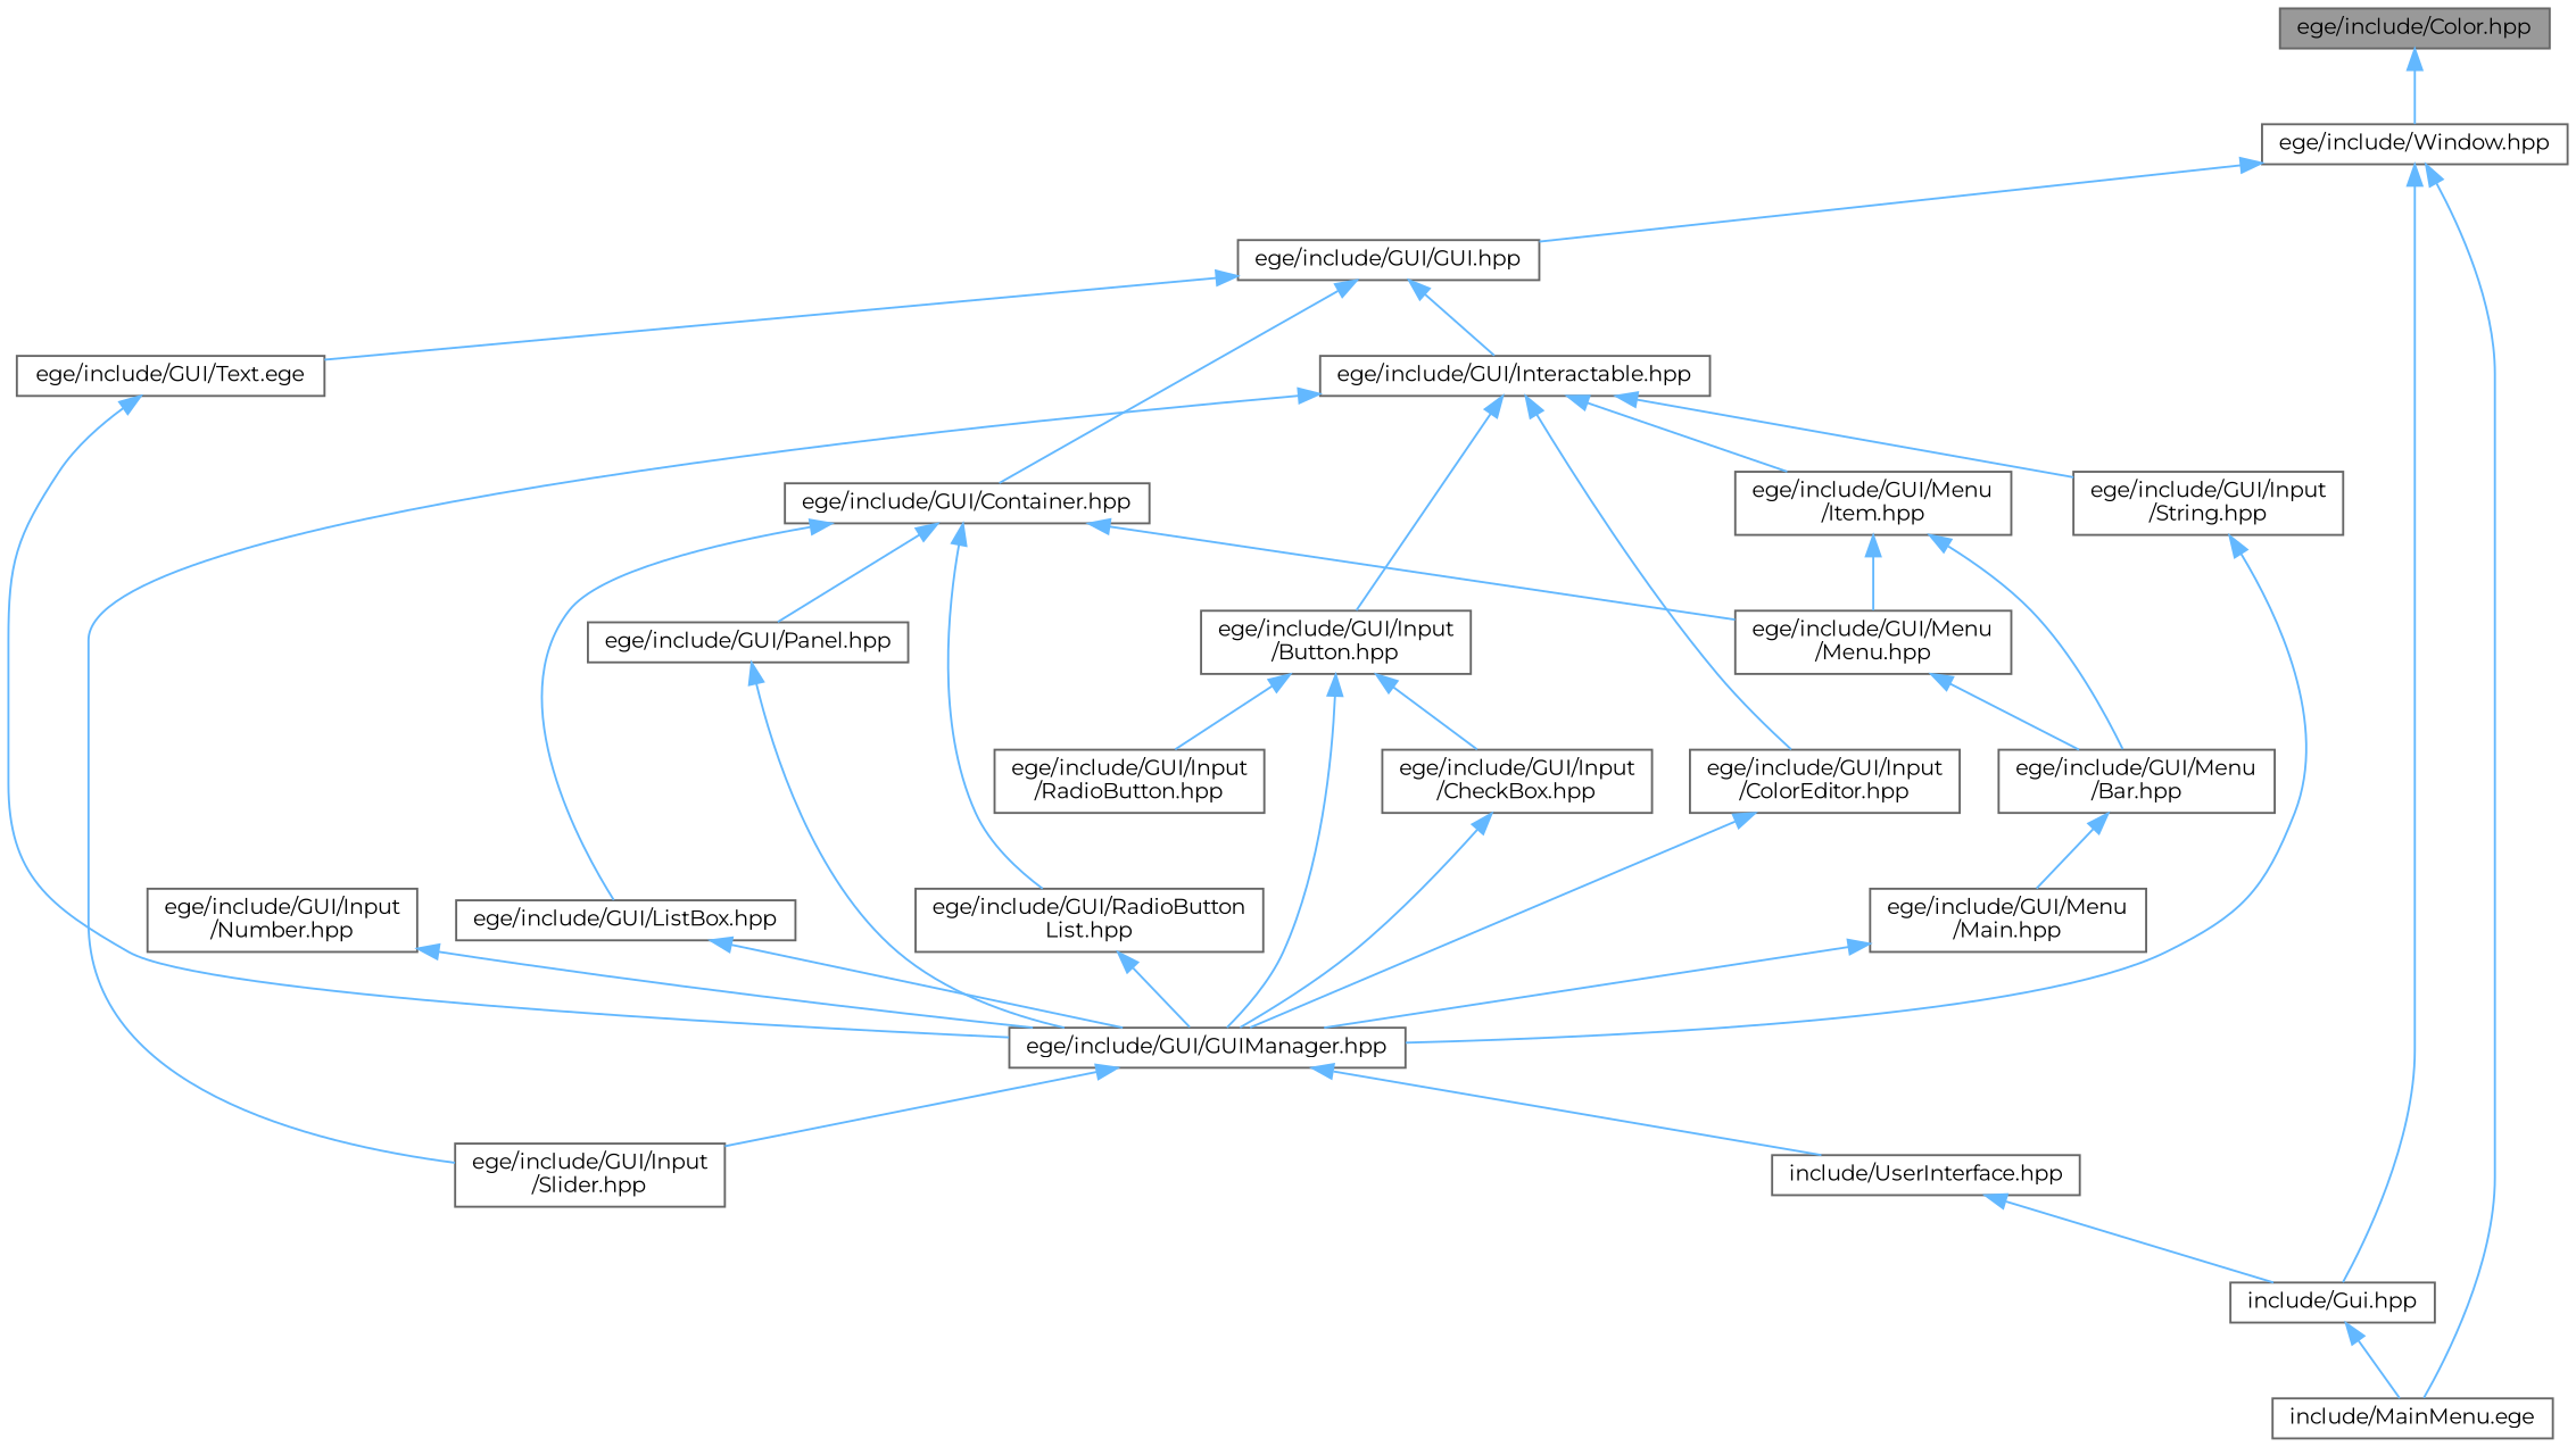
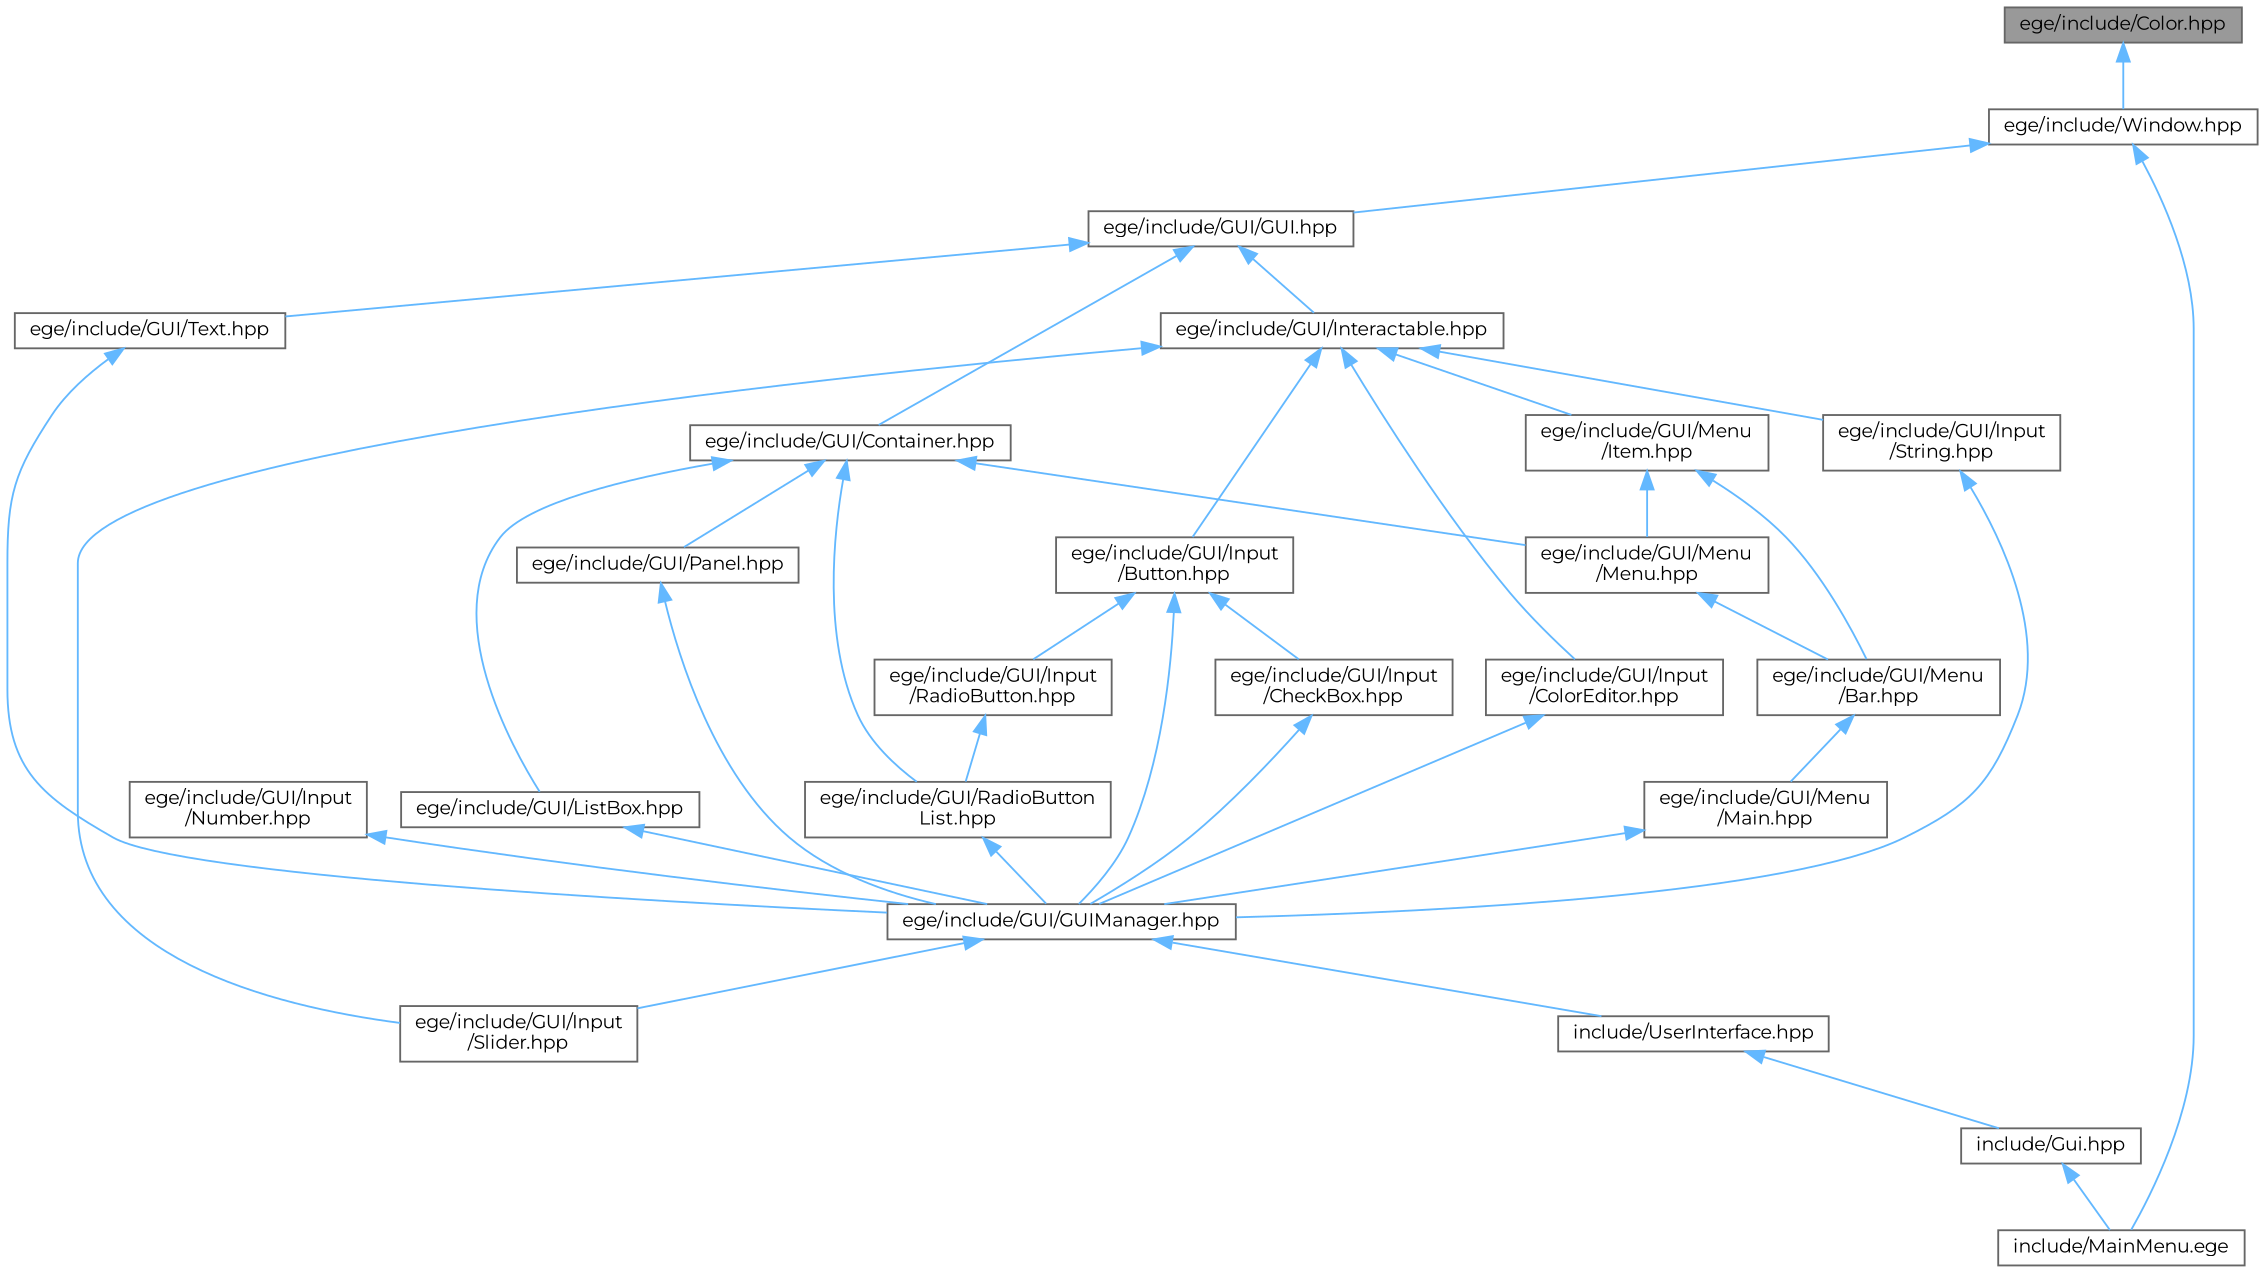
  digraph {
    fontname=Montserrat
    node [color=grey40 fillcolor=white fontname=Montserrat fontsize=10 shape=box style=filled]
    edge [color=steelblue1 dir=back fontname=Montserrat fontsize=10 labelfontname=Helvetica labelfontsize=10 style=solid]
    n1 [color=gray40 fillcolor=grey60 fontcolor=black height=0.2 label="ege/include/Color.hpp" width=0.4]
    n2 [height=0.2 label="ege/include/Window.hpp" width=0.4]
    n3 [height=0.2 label="ege/include/GUI/GUI.hpp" width=0.4]
    n4 [height=0.2 label="include/Gui.hpp" width=0.4]
    n5 [height=0.2 label="include/MainMenu.ege" width=0.4]
    n6 [height=0.2 label="ege/include/GUI/Container.hpp" width=0.4]
    n7 [height=0.2 label="ege/include/GUI/Interactable.hpp" width=0.4]
-   n8 [height=0.2 label="ege/include/GUI/Text.ege" width=0.4]
+   n8 [height=0.2 label="ege/include/GUI/Text.hpp" width=0.4]
    n9 [height=0.2 label="ege/include/GUI/ListBox.hpp" width=0.4]
    n10 [height=0.2 label="ege/include/GUI/Menu\l/Menu.hpp" width=0.4]
    n11 [height=0.2 label="ege/include/GUI/Panel.hpp" width=0.4]
    n12 [height=0.2 label="ege/include/GUI/RadioButton\lList.hpp" width=0.4]
    n13 [height=0.2 label="ege/include/GUI/Input\l/Button.hpp" width=0.4]
    n14 [height=0.2 label="ege/include/GUI/Input\l/ColorEditor.hpp" width=0.4]
    n15 [height=0.2 label="ege/include/GUI/Input\l/Slider.hpp" width=0.4]
    n16 [height=0.2 label="ege/include/GUI/Input\l/String.hpp" width=0.4]
    n17 [height=0.2 label="ege/include/GUI/Menu\l/Item.hpp" width=0.4]
    n18 [height=0.2 label="ege/include/GUI/GUIManager.hpp" width=0.4]
    n19 [height=0.2 label="ege/include/GUI/Menu\l/Bar.hpp" width=0.4]
    n20 [height=0.2 label="ege/include/GUI/Menu\l/Main.hpp" width=0.4]
    n21 [height=0.2 label="include/UserInterface.hpp" width=0.4]
    n22 [height=0.2 label="ege/include/GUI/Input\l/CheckBox.hpp" width=0.4]
    n23 [height=0.2 label="ege/include/GUI/Input\l/RadioButton.hpp" width=0.4]
    n24 [height=0.2 label="ege/include/GUI/Input\l/Number.hpp" width=0.4]
    n1 -> n2
    n2 -> n3
-   n2 -> n4
    n2 -> n5
    n3 -> n6
    n3 -> n7
    n3 -> n8
    n4 -> n5
    n6 -> n9
    n6 -> n10
    n6 -> n11
    n6 -> n12
    n7 -> n13
    n7 -> n14
    n7 -> n15
    n7 -> n16
    n7 -> n17
    n8 -> n18
    n9 -> n18
    n10 -> n19
    n11 -> n18
    n12 -> n18
    n13 -> n18
    n13 -> n22
    n13 -> n23
    n14 -> n18
    n16 -> n18
    n17 -> n10
    n17 -> n19
    n18 -> n15
    n18 -> n21
    n19 -> n20
    n20 -> n18
    n21 -> n4
    n22 -> n18
+   n23 -> n12
    n24 -> n18
  }
